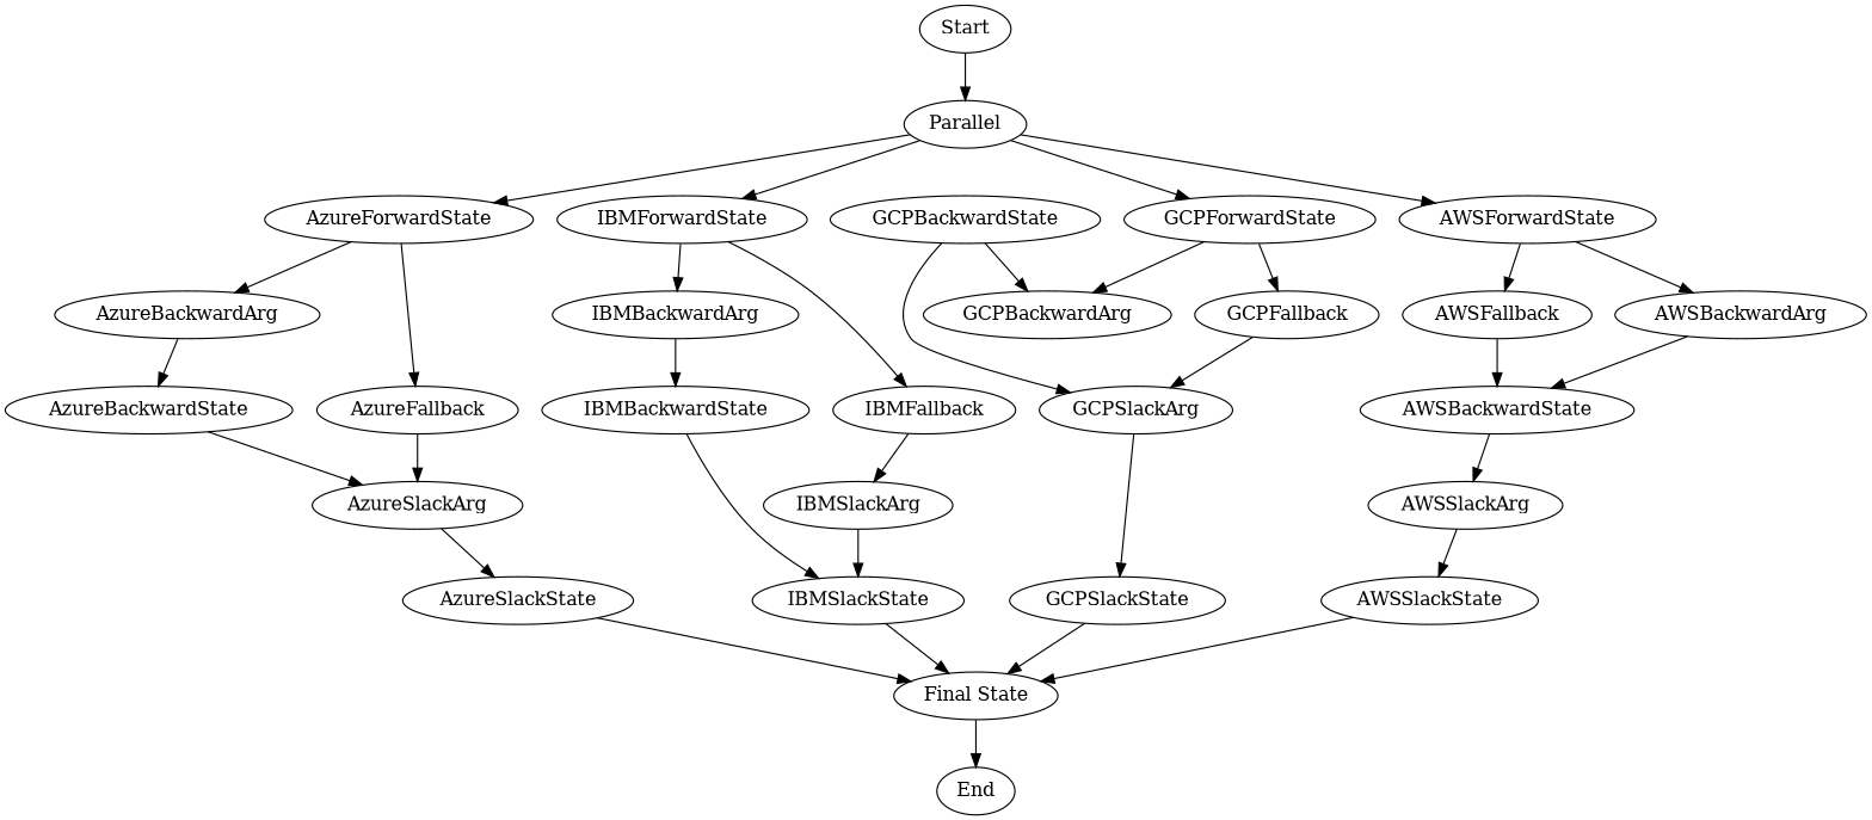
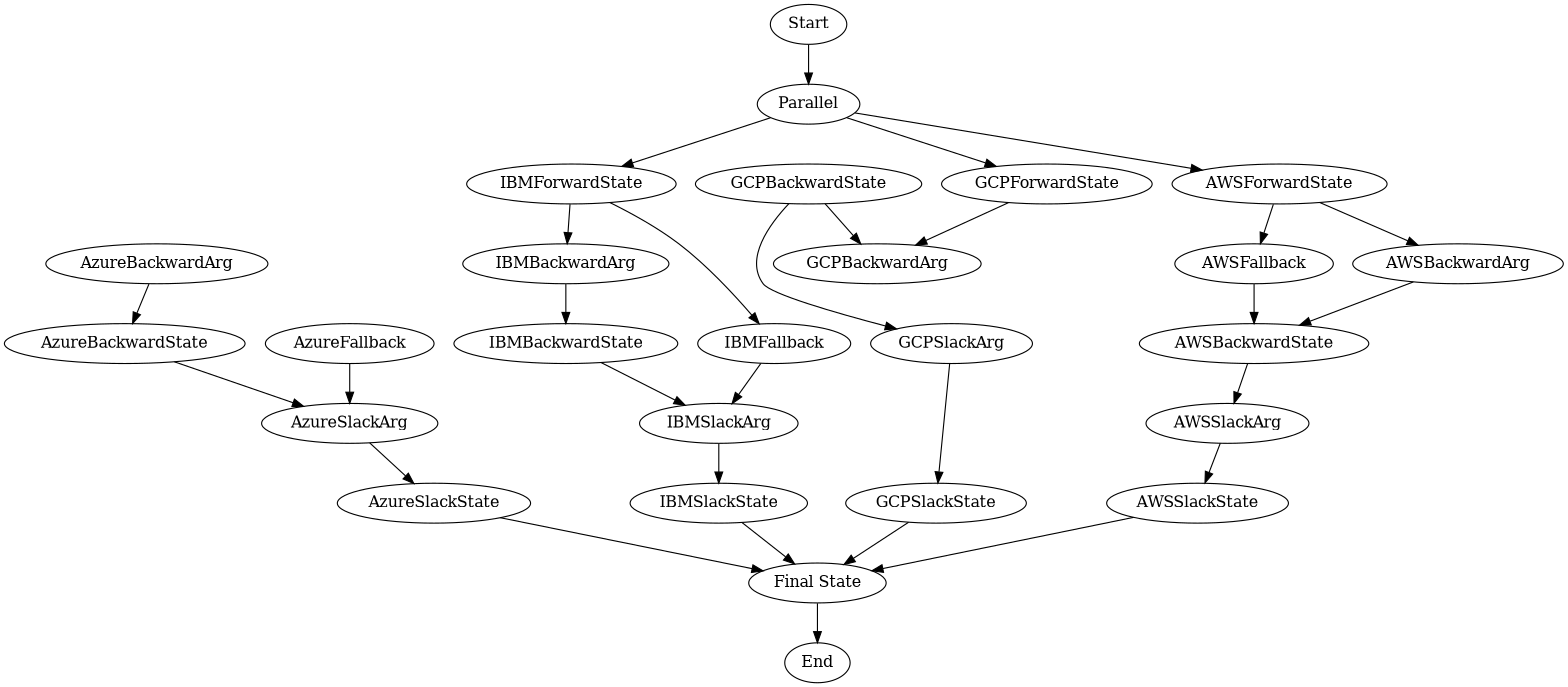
  digraph {
    Start
    Parallel
    AWSForwardState
-   AzureForwardState
    GCPForwardState
    IBMForwardState
    AWSFallback
    AWSBackwardArg
    AzureFallback
    AzureBackwardArg
-   GCPFallback
    GCPBackwardArg
    IBMFallback
    IBMBackwardArg
    AWSBackwardState
    AWSSlackArg
    AWSSlackState
    "Final State"
    End
    AzureSlackArg
    AzureBackwardState
    AzureSlackState
    GCPSlackArg
    GCPSlackState
    GCPBackwardState
    IBMSlackArg
    IBMBackwardState
    IBMSlackState
    Start -> Parallel
    Parallel -> AWSForwardState
-   Parallel -> AzureForwardState
    Parallel -> GCPForwardState
    Parallel -> IBMForwardState
    AWSForwardState -> AWSFallback
    AWSForwardState -> AWSBackwardArg
-   AzureForwardState -> AzureFallback
-   AzureForwardState -> AzureBackwardArg
-   GCPForwardState -> GCPFallback
    GCPForwardState -> GCPBackwardArg
    IBMForwardState -> IBMFallback
    IBMForwardState -> IBMBackwardArg
    AWSFallback -> AWSBackwardState
    AWSBackwardArg -> AWSBackwardState
    AzureFallback -> AzureSlackArg
    AzureBackwardArg -> AzureBackwardState
-   GCPFallback -> GCPSlackArg
    IBMFallback -> IBMSlackArg
    IBMBackwardArg -> IBMBackwardState
    AWSBackwardState -> AWSSlackArg
    AWSSlackArg -> AWSSlackState
    AWSSlackState -> "Final State"
    "Final State" -> End
    AzureSlackArg -> AzureSlackState
    AzureBackwardState -> AzureSlackArg
    AzureSlackState -> "Final State"
    GCPSlackArg -> GCPSlackState
    GCPSlackState -> "Final State"
    GCPBackwardState -> GCPBackwardArg
    GCPBackwardState -> GCPSlackArg
    IBMSlackArg -> IBMSlackState
-   IBMBackwardState -> IBMSlackState
+   IBMBackwardState -> IBMSlackArg
    IBMSlackState -> "Final State"
  }
